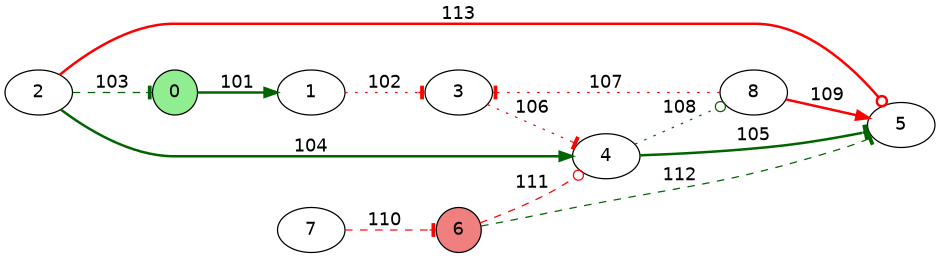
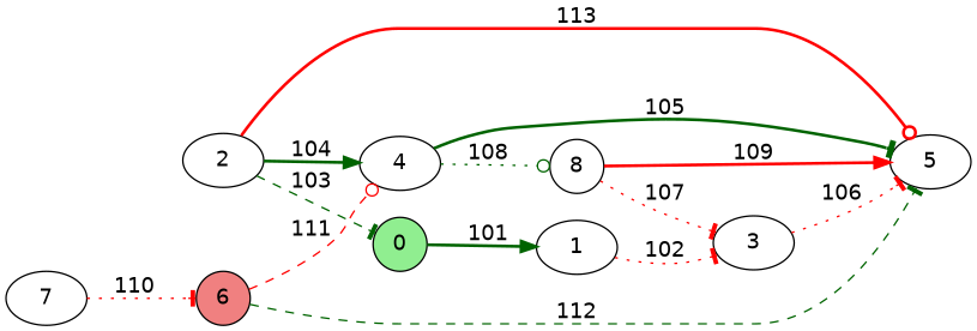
  digraph {
    fontname="DejaVu Sans"
    rankdir=LR
    node [fontname="DejaVu Sans"]
    edge [arrowhead=tee color=red fontname="DejaVu Sans" style=bold]
    0 [fillcolor=lightgreen shape=circle style=filled]
    1
    3
    2
    4
    5
-   8
+   8 [shape=circle]
    6 [fillcolor=lightcoral shape=circle style=filled]
    7
    0 -> 1 [arrowhead=normal color=darkgreen label=101]
    1 -> 3 [label=102 style=dotted]
-   3 -> 4 [label=106 style=dotted]
+   3 -> 5 [label=106 style=dotted]
    2 -> 0 [color=darkgreen label=103 style=dashed]
    2 -> 4 [arrowhead=normal color=darkgreen label=104]
    2 -> 5 [arrowhead=odot label=113]
    4 -> 5 [color=darkgreen label=105]
    4 -> 8 [arrowhead=odot color=darkgreen label=108 style=dotted]
    8 -> 3 [label=107 style=dotted]
    8 -> 5 [arrowhead=normal label=109]
    6 -> 4 [arrowhead=odot label=111 style=dashed]
    6 -> 5 [color=darkgreen label=112 style=dashed]
-   7 -> 6 [label=110 style=dashed]
+   7 -> 6 [label=110 style=dotted]
  }
